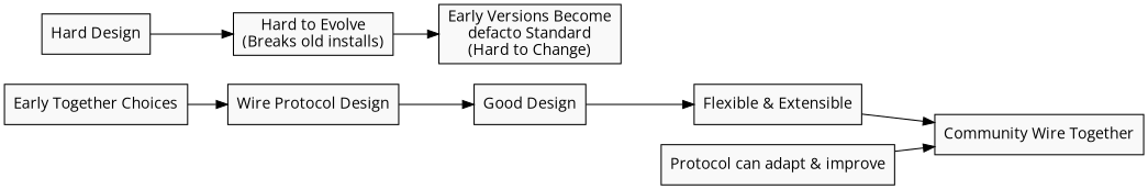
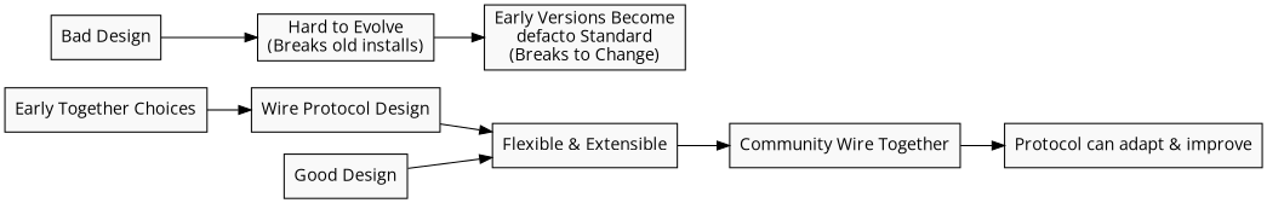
  digraph {
    fontname="Open Sans"
    rankdir=LR
    node [fillcolor="#f9f9f9" fontname="Open Sans" shape=box style=filled]
    edge [fontname="Open Sans"]
    n1 [label="Early Together Choices"]
    n2 [label="Wire Protocol Design"]
    n3 [label="Good Design"]
    n4 [label="Flexible & Extensible"]
-   n5 [label="Hard Design"]
+   n5 [label="Bad Design"]
    n6 [label="Hard to Evolve\n(Breaks old installs)"]
    n7 [label="Community Wire Together"]
-   n8 [label="Early Versions Become\ndefacto Standard\n(Hard to Change)"]
+   n8 [label="Early Versions Become\ndefacto Standard\n(Breaks to Change)"]
    n9 [label="Protocol can adapt & improve"]
    n1 -> n2
-   n2 -> n3
+   n2 -> n4
    n3 -> n4
    n4 -> n7
    n5 -> n6
    n6 -> n8
-   n9 -> n7
+   n7 -> n9
  }
